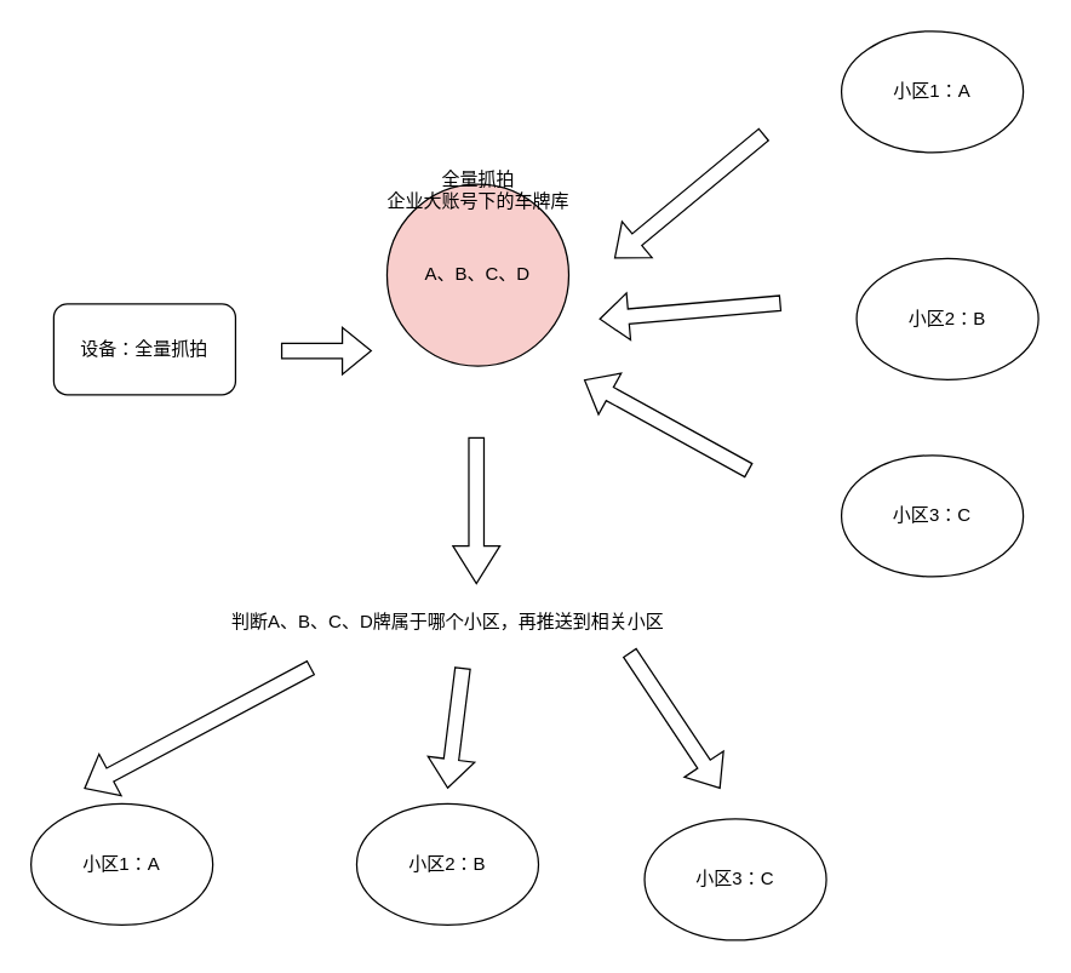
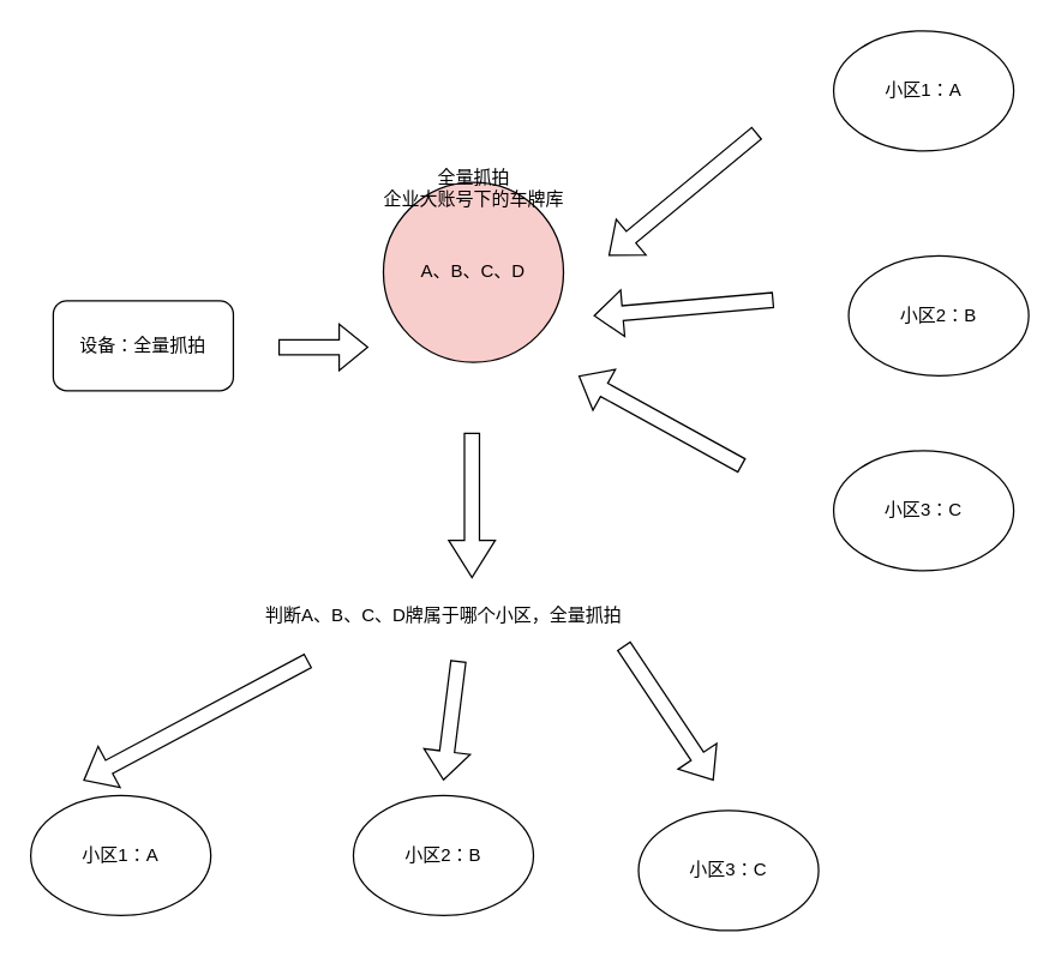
  <mxCell id="0" />
  <mxCell id="1" parent="0" />
  <mxCell id="2" value="A、B、C、D" style="ellipse;whiteSpace=wrap;html=1;aspect=fixed;fillColor=#f8cecc;" vertex="1" parent="1"><mxGeometry x="255" y="121" width="120" height="120" as="geometry" /></mxCell>
  <mxCell id="3" value="全量抓拍&lt;br&gt;企业大账号下的车牌库" style="text;html=1;align=center;verticalAlign=middle;resizable=0;points=[];autosize=1;strokeColor=none;fillColor=none;" vertex="1" parent="1"><mxGeometry x="245" y="105" width="140" height="40" as="geometry" /></mxCell>
  <mxCell id="4" value="小区1：A" style="ellipse;whiteSpace=wrap;html=1;" vertex="1" parent="1"><mxGeometry x="555" y="20" width="120" height="80" as="geometry" /></mxCell>
  <mxCell id="5" value="小区2：B" style="ellipse;whiteSpace=wrap;html=1;" vertex="1" parent="1"><mxGeometry x="235" y="530" width="120" height="80" as="geometry" /></mxCell>
  <mxCell id="6" value="小区3：C" style="ellipse;whiteSpace=wrap;html=1;" vertex="1" parent="1"><mxGeometry x="555" y="300" width="120" height="80" as="geometry" /></mxCell>
  <mxCell id="7" value="" style="shape=flexArrow;endArrow=classic;html=1;rounded=0;" edge="1" parent="1"><mxGeometry width="50" height="50" relative="1" as="geometry"><mxPoint x="504" y="88" as="sourcePoint" /><mxPoint x="405" y="170" as="targetPoint" /></mxGeometry></mxCell>
  <mxCell id="8" value="" style="shape=flexArrow;endArrow=classic;html=1;rounded=0;" edge="1" parent="1"><mxGeometry width="50" height="50" relative="1" as="geometry"><mxPoint x="515" y="199.5" as="sourcePoint" /><mxPoint x="395" y="210" as="targetPoint" /></mxGeometry></mxCell>
  <mxCell id="9" value="" style="shape=flexArrow;endArrow=classic;html=1;rounded=0;" edge="1" parent="1"><mxGeometry width="50" height="50" relative="1" as="geometry"><mxPoint x="494" y="310" as="sourcePoint" /><mxPoint x="385" y="250" as="targetPoint" /></mxGeometry></mxCell>
  <mxCell id="10" value="设备：全量抓拍" style="whiteSpace=wrap;html=1;rounded=1;" vertex="1" parent="1"><mxGeometry x="35" y="200" width="120" height="60" as="geometry" /></mxCell>
  <mxCell id="11" value="" style="shape=flexArrow;endArrow=classic;html=1;rounded=0;" edge="1" parent="1"><mxGeometry width="50" height="50" relative="1" as="geometry"><mxPoint x="185" y="231" as="sourcePoint" /><mxPoint x="245" y="231" as="targetPoint" /></mxGeometry></mxCell>
  <mxCell id="12" value="" style="shape=flexArrow;endArrow=classic;html=1;rounded=0;width=10;endSize=7.92;" edge="1" parent="1"><mxGeometry width="50" height="50" relative="1" as="geometry"><mxPoint x="314" y="288" as="sourcePoint" /><mxPoint x="314" y="385" as="targetPoint" /></mxGeometry></mxCell>
- <mxCell id="13" value="判断A、B、C、D牌属于哪个小区，再推送到相关小区" style="text;html=1;align=center;verticalAlign=middle;resizable=0;points=[];autosize=1;strokeColor=none;fillColor=none;" vertex="1" parent="1"><mxGeometry x="140" y="395" width="310" height="30" as="geometry" /></mxCell>
+ <mxCell id="13" value="判断A、B、C、D牌属于哪个小区，全量抓拍" style="text;html=1;align=center;verticalAlign=middle;resizable=0;points=[];autosize=1;strokeColor=none;fillColor=none;" vertex="1" parent="1"><mxGeometry x="140" y="395" width="310" height="30" as="geometry" /></mxCell>
  <mxCell id="14" value="小区1：A" style="ellipse;whiteSpace=wrap;html=1;" vertex="1" parent="1"><mxGeometry x="20" y="530" width="120" height="80" as="geometry" /></mxCell>
  <mxCell id="15" value="小区2：B" style="ellipse;whiteSpace=wrap;html=1;" vertex="1" parent="1"><mxGeometry x="565" y="170" width="120" height="80" as="geometry" /></mxCell>
  <mxCell id="16" value="小区3：C" style="ellipse;whiteSpace=wrap;html=1;" vertex="1" parent="1"><mxGeometry x="425" y="540" width="120" height="80" as="geometry" /></mxCell>
  <mxCell id="17" value="" style="shape=flexArrow;endArrow=classic;html=1;rounded=0;" edge="1" parent="1"><mxGeometry width="50" height="50" relative="1" as="geometry"><mxPoint x="205" y="440" as="sourcePoint" /><mxPoint x="55" y="520" as="targetPoint" /></mxGeometry></mxCell>
  <mxCell id="18" value="" style="shape=flexArrow;endArrow=classic;html=1;rounded=0;" edge="1" parent="1"><mxGeometry width="50" height="50" relative="1" as="geometry"><mxPoint x="305" y="440" as="sourcePoint" /><mxPoint x="295" y="520" as="targetPoint" /></mxGeometry></mxCell>
  <mxCell id="19" value="" style="shape=flexArrow;endArrow=classic;html=1;rounded=0;" edge="1" parent="1"><mxGeometry width="50" height="50" relative="1" as="geometry"><mxPoint x="415" y="430" as="sourcePoint" /><mxPoint x="475" y="520" as="targetPoint" /></mxGeometry></mxCell>
